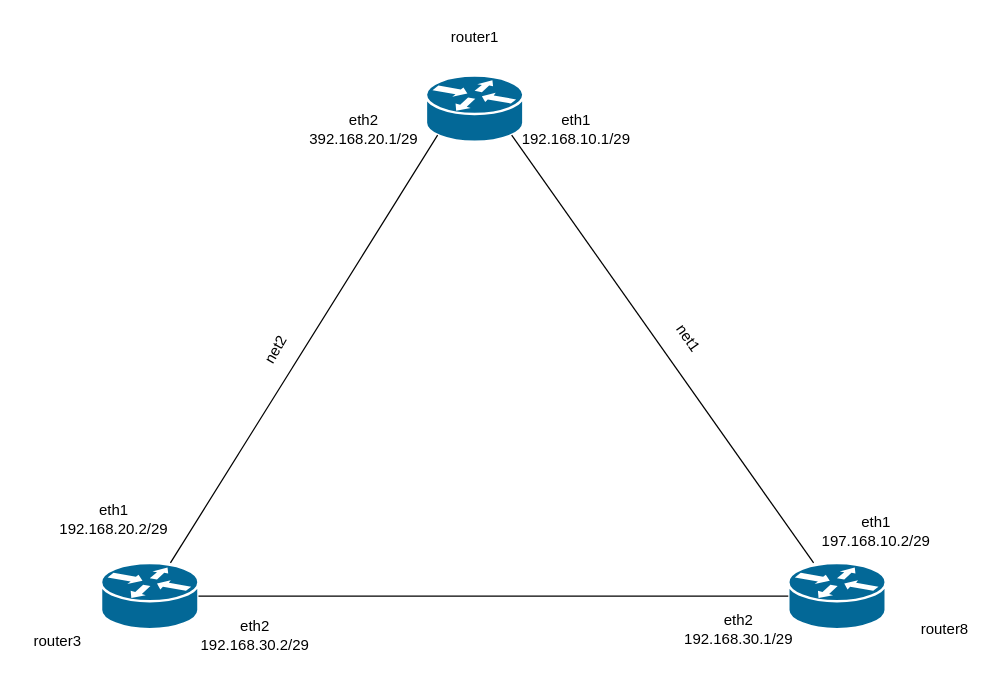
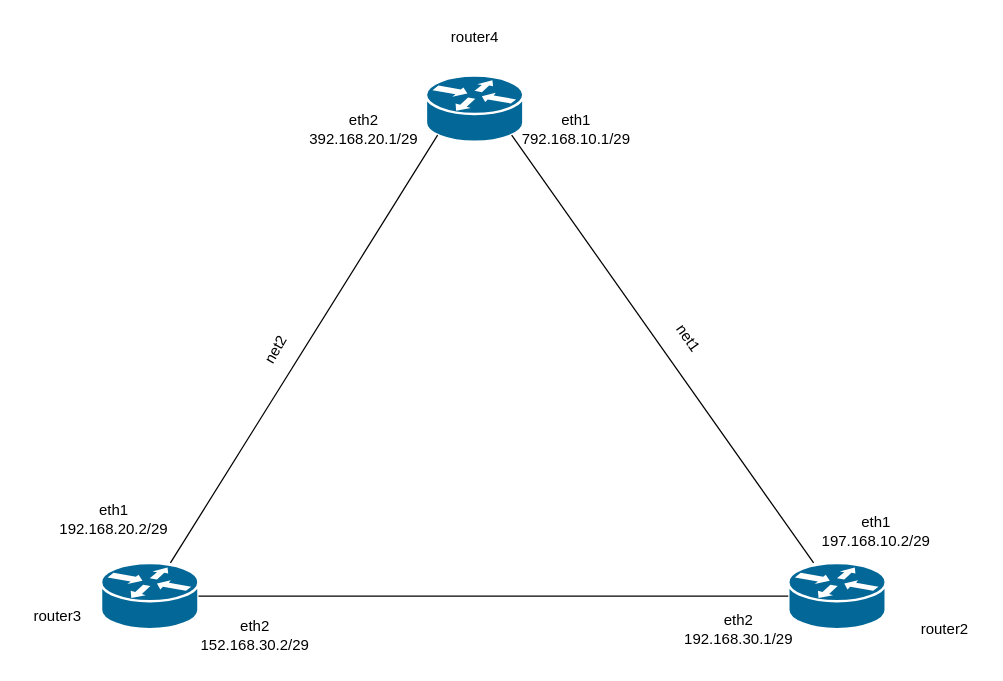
  <mxCell id="0" />
  <mxCell id="1" parent="0" />
  <mxCell id="2" value="" style="shape=mxgraph.cisco.routers.router;html=1;pointerEvents=1;dashed=0;fillColor=#036897;strokeColor=#ffffff;strokeWidth=2;verticalLabelPosition=bottom;verticalAlign=top;align=center;outlineConnect=0;" vertex="1" parent="1"><mxGeometry x="340" y="60" width="78" height="53" as="geometry" /></mxCell>
  <mxCell id="3" value="" style="shape=mxgraph.cisco.routers.router;html=1;pointerEvents=1;dashed=0;fillColor=#036897;strokeColor=#ffffff;strokeWidth=2;verticalLabelPosition=bottom;verticalAlign=top;align=center;outlineConnect=0;" vertex="1" parent="1"><mxGeometry x="630" y="450" width="78" height="53" as="geometry" /></mxCell>
  <mxCell id="4" value="" style="shape=mxgraph.cisco.routers.router;html=1;pointerEvents=1;dashed=0;fillColor=#036897;strokeColor=#ffffff;strokeWidth=2;verticalLabelPosition=bottom;verticalAlign=top;align=center;outlineConnect=0;" vertex="1" parent="1"><mxGeometry x="80" y="450" width="78" height="53" as="geometry" /></mxCell>
  <mxCell id="5" value="" style="endArrow=none;html=1;entryX=0.12;entryY=0.9;entryDx=0;entryDy=0;entryPerimeter=0;" edge="1" parent="1" source="4" target="2"><mxGeometry width="50" height="50" relative="1" as="geometry"><mxPoint x="80" y="570" as="sourcePoint" /><mxPoint x="130" y="520" as="targetPoint" /><Array as="points" /></mxGeometry></mxCell>
  <mxCell id="6" value="" style="endArrow=none;html=1;entryX=0;entryY=0.5;entryDx=0;entryDy=0;entryPerimeter=0;exitX=1;exitY=0.5;exitDx=0;exitDy=0;exitPerimeter=0;" edge="1" parent="1" source="4" target="3"><mxGeometry width="50" height="50" relative="1" as="geometry"><mxPoint x="80" y="570" as="sourcePoint" /><mxPoint x="130" y="520" as="targetPoint" /></mxGeometry></mxCell>
  <mxCell id="7" value="" style="endArrow=none;html=1;entryX=0.88;entryY=0.9;entryDx=0;entryDy=0;entryPerimeter=0;" edge="1" parent="1" source="3" target="2"><mxGeometry width="50" height="50" relative="1" as="geometry"><mxPoint x="80" y="570" as="sourcePoint" /><mxPoint x="130" y="520" as="targetPoint" /></mxGeometry></mxCell>
- <mxCell id="8" value="router1" style="text;html=1;resizable=0;autosize=1;align=center;verticalAlign=middle;points=[];fillColor=none;strokeColor=none;rounded=0;" vertex="1" parent="1"><mxGeometry x="354" y="20" width="50" height="20" as="geometry" /></mxCell>
- <mxCell id="9" value="router3" style="text;html=1;resizable=0;autosize=1;align=center;verticalAlign=middle;points=[];fillColor=none;strokeColor=none;rounded=0;" vertex="1" parent="1"><mxGeometry x="20" y="503" width="50" height="20" as="geometry" /></mxCell>
- <mxCell id="10" value="router8" style="text;html=1;resizable=0;autosize=1;align=center;verticalAlign=middle;points=[];fillColor=none;strokeColor=none;rounded=0;" vertex="1" parent="1"><mxGeometry x="730" y="493" width="50" height="20" as="geometry" /></mxCell>
- <mxCell id="11" value="eth1 &lt;br&gt;192.168.10.1/29" style="text;html=1;resizable=0;autosize=1;align=center;verticalAlign=middle;points=[];fillColor=none;strokeColor=none;rounded=0;" vertex="1" parent="1"><mxGeometry x="410" y="88" width="100" height="30" as="geometry" /></mxCell>
+ <mxCell id="8" value="router4" style="text;html=1;resizable=0;autosize=1;align=center;verticalAlign=middle;points=[];fillColor=none;strokeColor=none;rounded=0;" vertex="1" parent="1"><mxGeometry x="354" y="20" width="50" height="20" as="geometry" /></mxCell>
+ <mxCell id="9" value="router3" style="text;html=1;resizable=0;autosize=1;align=center;verticalAlign=middle;points=[];fillColor=none;strokeColor=none;rounded=0;" vertex="1" parent="1"><mxGeometry x="20" y="483" width="50" height="20" as="geometry" /></mxCell>
+ <mxCell id="10" value="router2" style="text;html=1;resizable=0;autosize=1;align=center;verticalAlign=middle;points=[];fillColor=none;strokeColor=none;rounded=0;" vertex="1" parent="1"><mxGeometry x="730" y="493" width="50" height="20" as="geometry" /></mxCell>
+ <mxCell id="11" value="eth1 &lt;br&gt;792.168.10.1/29" style="text;html=1;resizable=0;autosize=1;align=center;verticalAlign=middle;points=[];fillColor=none;strokeColor=none;rounded=0;" vertex="1" parent="1"><mxGeometry x="410" y="88" width="100" height="30" as="geometry" /></mxCell>
  <mxCell id="12" value="eth1&lt;br&gt;192.168.20.2/29" style="text;html=1;resizable=0;autosize=1;align=center;verticalAlign=middle;points=[];fillColor=none;strokeColor=none;rounded=0;" vertex="1" parent="1"><mxGeometry x="40" y="400" width="100" height="30" as="geometry" /></mxCell>
  <mxCell id="13" value="eth2&lt;br&gt;392.168.20.1/29" style="text;html=1;resizable=0;autosize=1;align=center;verticalAlign=middle;points=[];fillColor=none;strokeColor=none;rounded=0;" vertex="1" parent="1"><mxGeometry x="240" y="88" width="100" height="30" as="geometry" /></mxCell>
- <mxCell id="14" value="eth2&lt;br&gt;192.168.30.2/29" style="text;html=1;resizable=0;autosize=1;align=center;verticalAlign=middle;points=[];fillColor=none;strokeColor=none;rounded=0;" vertex="1" parent="1"><mxGeometry x="153" y="493" width="100" height="30" as="geometry" /></mxCell>
+ <mxCell id="14" value="eth2&lt;br&gt;152.168.30.2/29" style="text;html=1;resizable=0;autosize=1;align=center;verticalAlign=middle;points=[];fillColor=none;strokeColor=none;rounded=0;" vertex="1" parent="1"><mxGeometry x="153" y="493" width="100" height="30" as="geometry" /></mxCell>
  <mxCell id="15" value="eth1&lt;br&gt;197.168.10.2/29" style="text;html=1;resizable=0;autosize=1;align=center;verticalAlign=middle;points=[];fillColor=none;strokeColor=none;rounded=0;" vertex="1" parent="1"><mxGeometry x="650" y="410" width="100" height="30" as="geometry" /></mxCell>
  <mxCell id="16" value="eth2&lt;br&gt;192.168.30.1/29" style="text;html=1;resizable=0;autosize=1;align=center;verticalAlign=middle;points=[];fillColor=none;strokeColor=none;rounded=0;" vertex="1" parent="1"><mxGeometry x="540" y="488" width="100" height="30" as="geometry" /></mxCell>
  <mxCell id="17" value="net1" style="text;html=1;resizable=0;autosize=1;align=center;verticalAlign=middle;points=[];fillColor=none;strokeColor=none;rounded=0;rotation=55;" vertex="1" parent="1"><mxGeometry x="530" y="260" width="40" height="20" as="geometry" /></mxCell>
  <mxCell id="18" value="net2" style="text;html=1;resizable=0;autosize=1;align=center;verticalAlign=middle;points=[];fillColor=none;strokeColor=none;rounded=0;rotation=-60;" vertex="1" parent="1"><mxGeometry x="200" y="270" width="40" height="20" as="geometry" /></mxCell>
